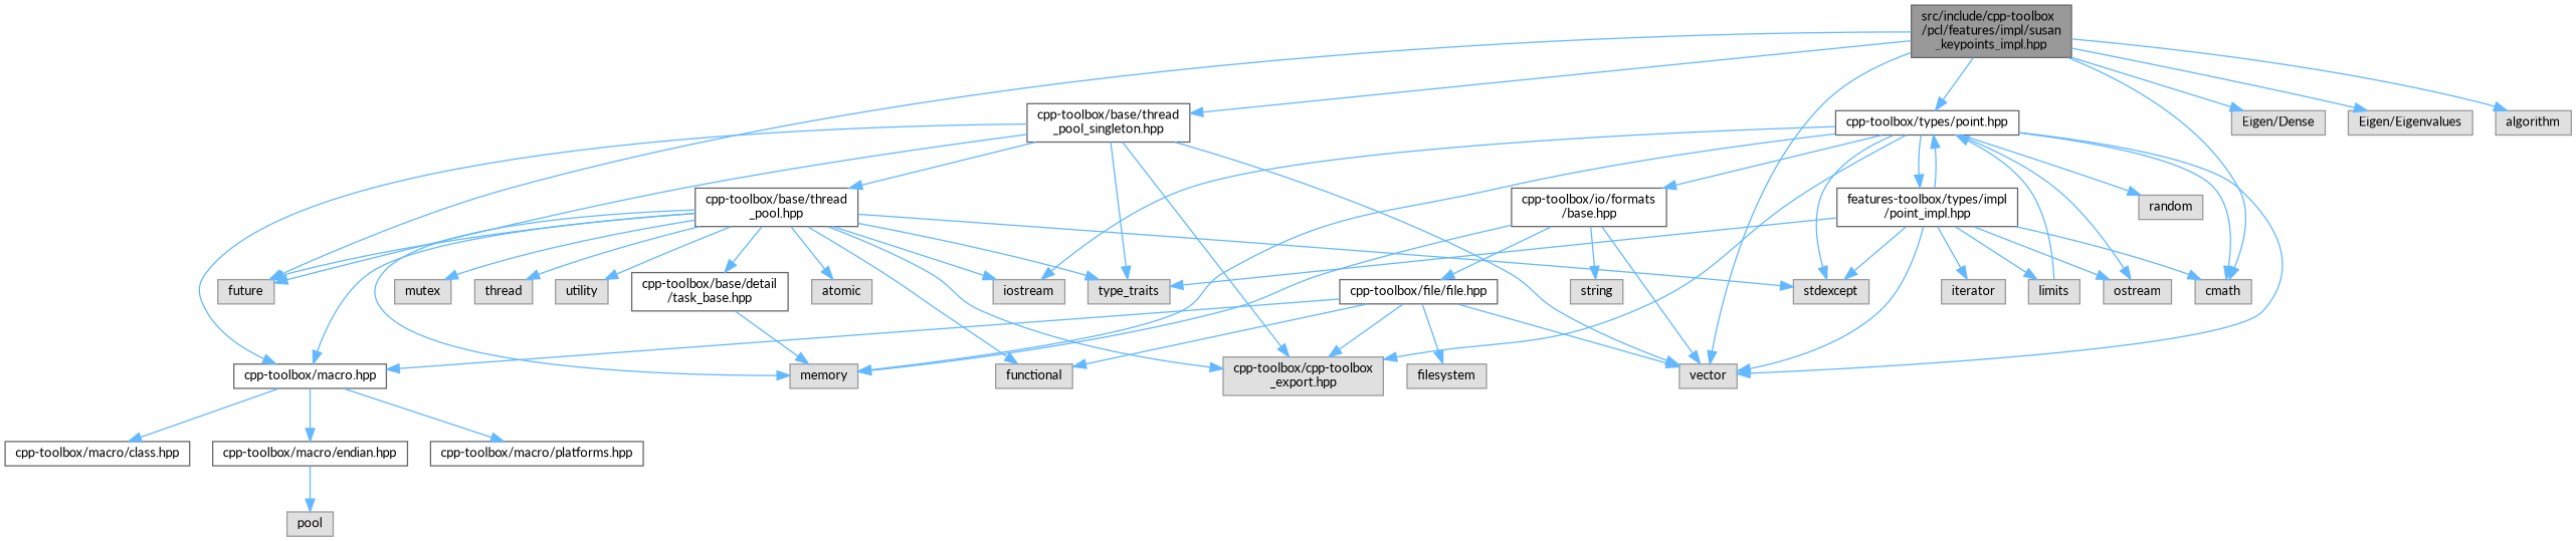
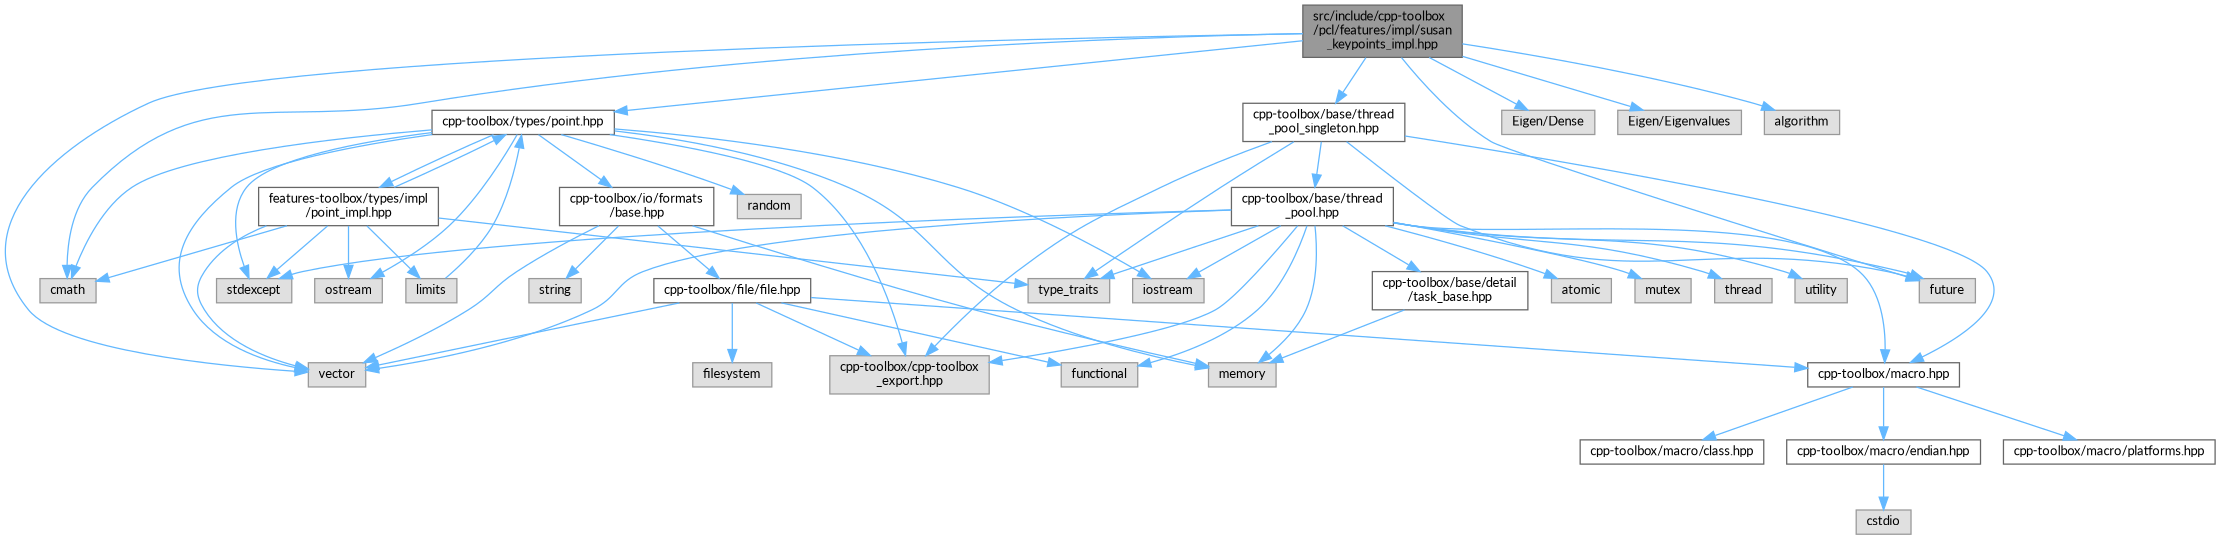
  digraph {
    fontname=Lato
    node [color=grey60 fillcolor="#E0E0E0" fontname=Lato fontsize=10 shape=box style=filled]
    edge [color=steelblue1 fontname=Lato fontsize=10 labelfontname=Helvetica labelfontsize=10 style=solid]
    n1 [color=gray40 fillcolor=grey60 fontcolor=black height=0.2 label="src/include/cpp-toolbox\l/pcl/features/impl/susan\l_keypoints_impl.hpp" width=0.4]
    n2 [color=grey40 fillcolor=white height=0.2 label="cpp-toolbox/base/thread\l_pool_singleton.hpp" width=0.4]
    n3 [height=0.2 label=future width=0.4]
    n4 [height=0.2 label=vector width=0.4]
    n5 [color=grey40 fillcolor=white height=0.2 label="cpp-toolbox/types/point.hpp" width=0.4]
    n6 [height=0.2 label=cmath width=0.4]
    n7 [height=0.2 label="Eigen/Dense" width=0.4]
    n8 [height=0.2 label="Eigen/Eigenvalues" width=0.4]
    n9 [height=0.2 label=algorithm width=0.4]
    n10 [height=0.2 label=type_traits width=0.4]
    n11 [height=0.2 label="cpp-toolbox/cpp-toolbox\l_export.hpp" width=0.4]
    n12 [color=grey40 fillcolor=white height=0.2 label="cpp-toolbox/macro.hpp" width=0.4]
    n13 [color=grey40 fillcolor=white height=0.2 label="cpp-toolbox/base/thread\l_pool.hpp" width=0.4]
    n14 [height=0.2 label=iostream width=0.4]
    n15 [height=0.2 label=memory width=0.4]
    n16 [height=0.2 label=stdexcept width=0.4]
    n17 [height=0.2 label=ostream width=0.4]
    n18 [height=0.2 label=random width=0.4]
    n19 [color=grey40 fillcolor=white height=0.2 label="cpp-toolbox/io/formats\l/base.hpp" width=0.4]
    n20 [color=grey40 fillcolor=white height=0.2 label="features-toolbox/types/impl\l/point_impl.hpp" width=0.4]
    n21 [color=grey40 fillcolor=white height=0.2 label="cpp-toolbox/macro/class.hpp" width=0.4]
    n22 [color=grey40 fillcolor=white height=0.2 label="cpp-toolbox/macro/endian.hpp" width=0.4]
    n23 [color=grey40 fillcolor=white height=0.2 label="cpp-toolbox/macro/platforms.hpp" width=0.4]
    n24 [height=0.2 label=atomic width=0.4]
    n25 [height=0.2 label=functional width=0.4]
    n26 [height=0.2 label=mutex width=0.4]
    n27 [height=0.2 label=thread width=0.4]
    n28 [height=0.2 label=utility width=0.4]
    n29 [color=grey40 fillcolor=white height=0.2 label="cpp-toolbox/base/detail\l/task_base.hpp" width=0.4]
-   n30 [height=0.2 label=pool width=0.4]
+   n30 [height=0.2 label=cstdio width=0.4]
    n31 [height=0.2 label=limits width=0.4]
    n32 [height=0.2 label=string width=0.4]
    n33 [color=grey40 fillcolor=white height=0.2 label="cpp-toolbox/file/file.hpp" width=0.4]
-   n34 [height=0.2 label=iterator width=0.4]
    n35 [height=0.2 label=filesystem width=0.4]
    n1 -> n2
    n1 -> n3
    n1 -> n4
    n1 -> n5
    n1 -> n6
    n1 -> n7
    n1 -> n8
    n1 -> n9
    n2 -> n3
    n2 -> n10
    n2 -> n11
    n2 -> n12
    n2 -> n13
    n5 -> n4
    n5 -> n6
    n5 -> n11
    n5 -> n14
    n5 -> n15
    n5 -> n16
    n5 -> n17
    n5 -> n18
    n5 -> n19
    n5 -> n20
    n12 -> n21
    n12 -> n22
    n12 -> n23
    n13 -> n3
-   n2 -> n4
+   n13 -> n4
    n13 -> n10
    n13 -> n11
    n13 -> n12
    n13 -> n14
    n13 -> n15
    n13 -> n16
    n13 -> n24
    n13 -> n25
    n13 -> n26
    n13 -> n27
    n13 -> n28
    n13 -> n29
    n19 -> n4
    n19 -> n15
    n19 -> n32
    n19 -> n33
    n20 -> n4
    n20 -> n5
    n20 -> n6
    n20 -> n10
    n20 -> n16
    n20 -> n17
    n20 -> n31
-   n20 -> n34
    n22 -> n30
    n29 -> n15
    n31 -> n5
    n33 -> n4
    n33 -> n11
    n33 -> n12
    n33 -> n25
    n33 -> n35
  }
